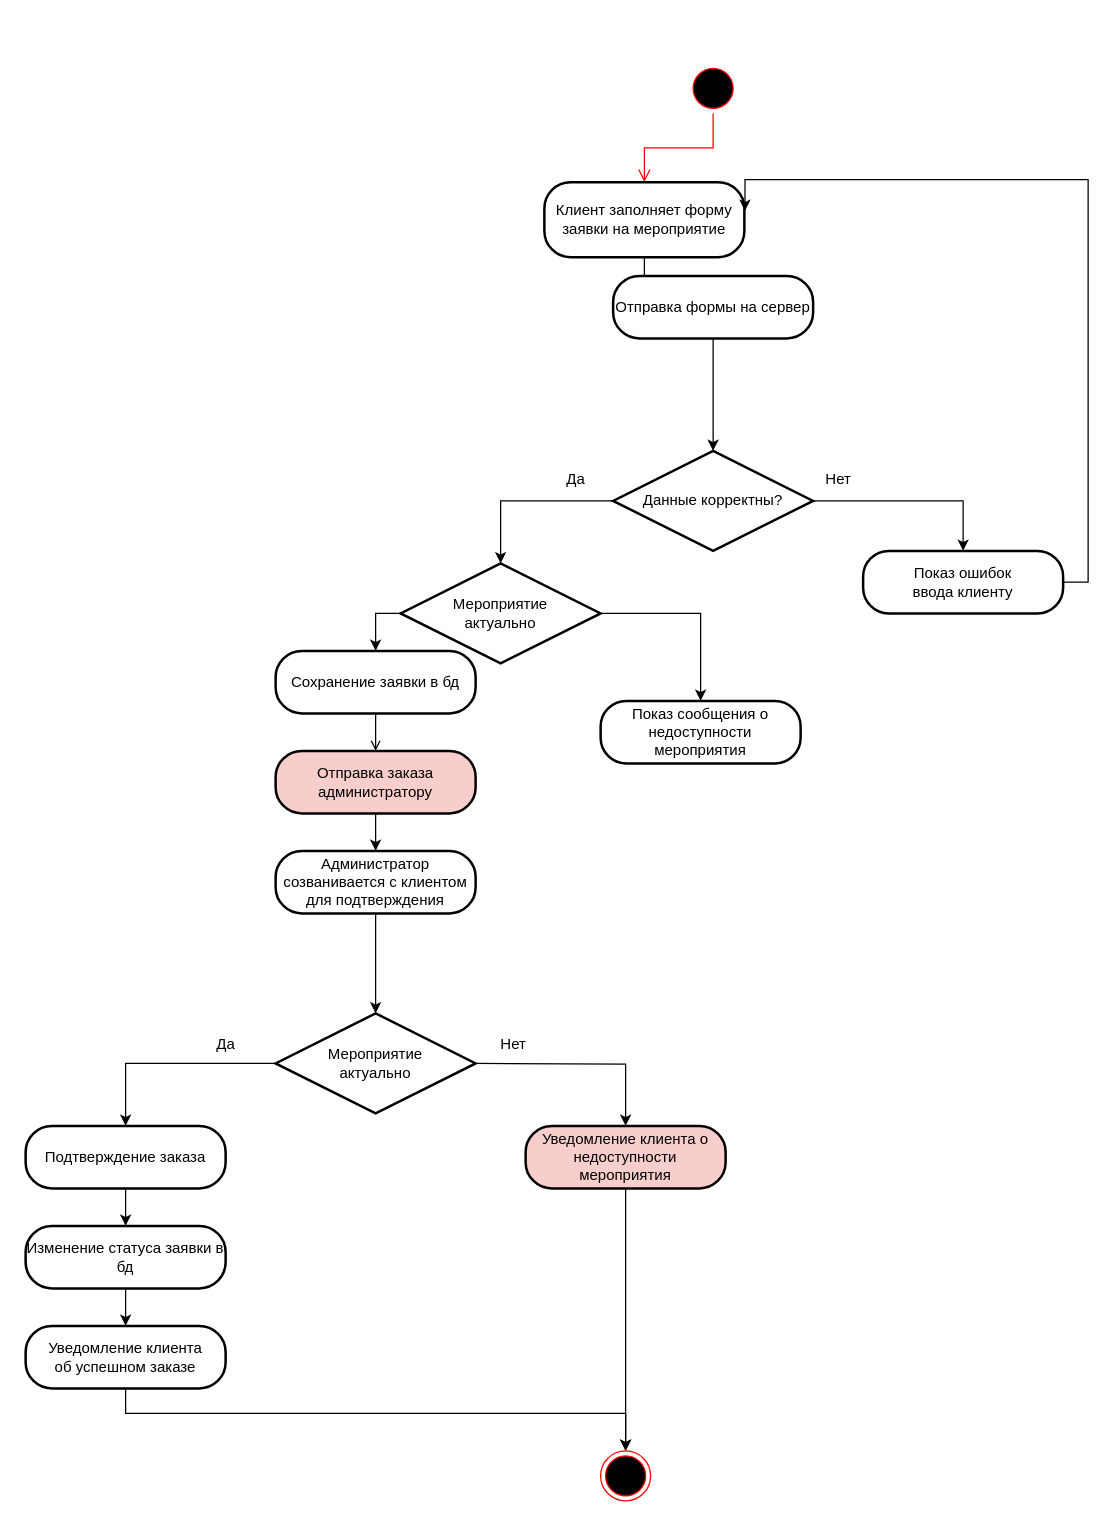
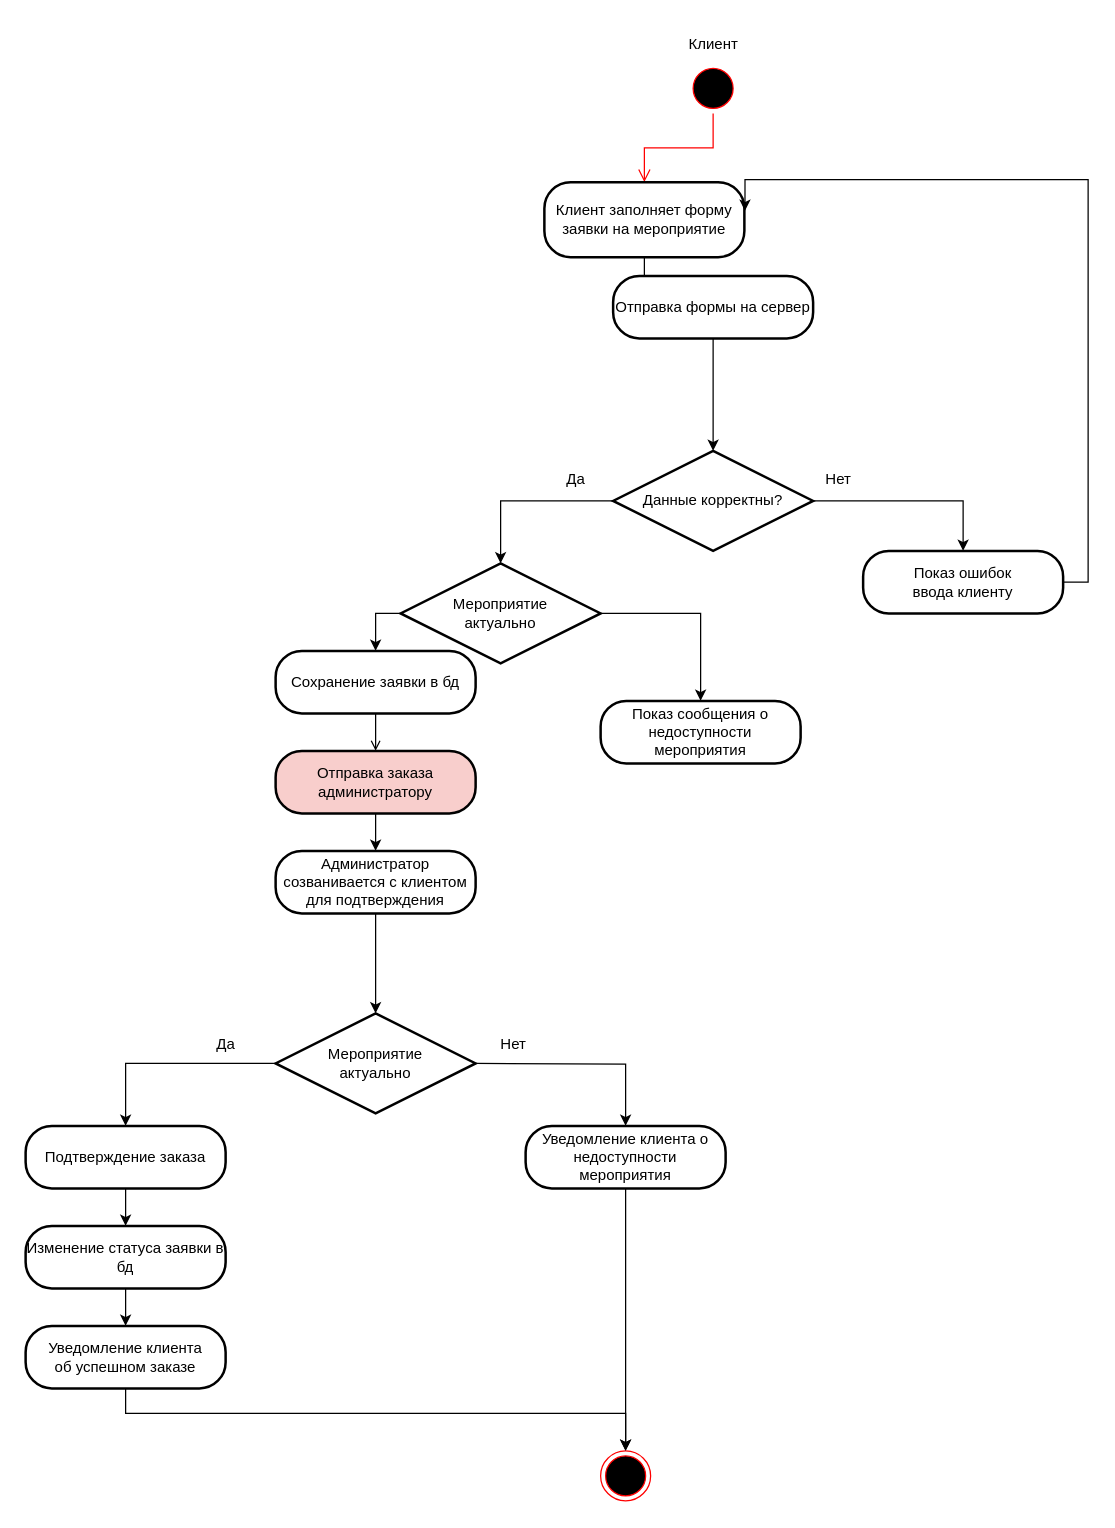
  <mxCell id="0" />
  <mxCell id="1" parent="0" />
  <mxCell id="2" value="" style="ellipse;html=1;shape=startState;fillColor=#000000;strokeColor=#ff0000;" parent="1" vertex="1"><mxGeometry x="550" y="50" width="40" height="40" as="geometry" /></mxCell>
  <mxCell id="3" value="" style="edgeStyle=orthogonalEdgeStyle;html=1;verticalAlign=bottom;endArrow=open;endSize=8;strokeColor=#ff0000;rounded=0;entryX=0.5;entryY=0;entryDx=0;entryDy=0;" parent="1" source="2" target="15" edge="1"><mxGeometry relative="1" as="geometry"><mxPoint x="500" y="550" as="targetPoint" /><Array as="points" /></mxGeometry></mxCell>
+ <mxCell id="4" value="Клиент" style="text;html=1;align=center;verticalAlign=middle;resizable=0;points=[];autosize=1;strokeColor=none;fillColor=none;" parent="1" vertex="1"><mxGeometry x="540" y="20" width="60" height="30" as="geometry" /></mxCell>
  <mxCell id="5" style="edgeStyle=orthogonalEdgeStyle;rounded=0;orthogonalLoop=1;jettySize=auto;html=1;exitX=1;exitY=0.5;exitDx=0;exitDy=0;exitPerimeter=0;entryX=0.5;entryY=0;entryDx=0;entryDy=0;" parent="1" source="6" target="9" edge="1"><mxGeometry relative="1" as="geometry" /></mxCell>
  <mxCell id="6" value="&lt;div&gt;Данные корректны?&lt;/div&gt;" style="strokeWidth=2;html=1;shape=mxgraph.flowchart.decision;whiteSpace=wrap;" parent="1" vertex="1"><mxGeometry x="490" y="360" width="160" height="80" as="geometry" /></mxCell>
  <mxCell id="7" style="edgeStyle=orthogonalEdgeStyle;rounded=0;orthogonalLoop=1;jettySize=auto;html=1;entryX=0.5;entryY=0;entryDx=0;entryDy=0;" parent="1" source="8" target="12" edge="1"><mxGeometry relative="1" as="geometry" /></mxCell>
  <mxCell id="8" value="&lt;div&gt;Отправка заказа&lt;/div&gt;&lt;div&gt;администратору&lt;/div&gt;" style="rounded=1;whiteSpace=wrap;html=1;absoluteArcSize=1;arcSize=42;strokeWidth=2;fillColor=#f8cecc;" parent="1" vertex="1"><mxGeometry x="220" y="600" width="160" height="50" as="geometry" /></mxCell>
  <mxCell id="9" value="&lt;div&gt;Показ ошибок&lt;/div&gt;&lt;div&gt;ввода клиенту&lt;/div&gt;" style="rounded=1;whiteSpace=wrap;html=1;absoluteArcSize=1;arcSize=41;strokeWidth=2;" parent="1" vertex="1"><mxGeometry x="690" y="440" width="160" height="50" as="geometry" /></mxCell>
  <mxCell id="10" value="Нет" style="text;html=1;align=center;verticalAlign=middle;resizable=0;points=[];autosize=1;strokeColor=none;fillColor=none;" parent="1" vertex="1"><mxGeometry x="650" y="368" width="40" height="30" as="geometry" /></mxCell>
  <mxCell id="11" value="Да" style="text;html=1;align=center;verticalAlign=middle;resizable=0;points=[];autosize=1;strokeColor=none;fillColor=none;" parent="1" vertex="1"><mxGeometry x="440" y="368" width="40" height="30" as="geometry" /></mxCell>
  <mxCell id="12" value="&lt;div&gt;Администратор созванивается с клиентом для подтверждения&lt;/div&gt;" style="rounded=1;whiteSpace=wrap;html=1;absoluteArcSize=1;arcSize=42;strokeWidth=2;" parent="1" vertex="1"><mxGeometry x="220" y="680" width="160" height="50" as="geometry" /></mxCell>
  <mxCell id="13" value="" style="ellipse;html=1;shape=endState;fillColor=#000000;strokeColor=#ff0000;" parent="1" vertex="1"><mxGeometry x="480" y="1160" width="40" height="40" as="geometry" /></mxCell>
  <mxCell id="14" style="edgeStyle=orthogonalEdgeStyle;rounded=0;orthogonalLoop=1;jettySize=auto;html=1;exitX=0.5;exitY=1;exitDx=0;exitDy=0;entryX=0.5;entryY=0;entryDx=0;entryDy=0;" parent="1" source="15" target="16" edge="1"><mxGeometry relative="1" as="geometry" /></mxCell>
  <mxCell id="15" value="Клиент заполняет форму заявки на мероприятие" style="rounded=1;whiteSpace=wrap;html=1;absoluteArcSize=1;arcSize=42;strokeWidth=2;" parent="1" vertex="1"><mxGeometry x="435" y="145" width="160" height="60" as="geometry" /></mxCell>
  <mxCell id="16" value="Отправка формы на сервер" style="rounded=1;whiteSpace=wrap;html=1;absoluteArcSize=1;arcSize=42;strokeWidth=2;" parent="1" vertex="1"><mxGeometry x="490" y="220" width="160" height="50" as="geometry" /></mxCell>
  <mxCell id="17" style="edgeStyle=orthogonalEdgeStyle;rounded=0;orthogonalLoop=1;jettySize=auto;html=1;entryX=0.5;entryY=0;entryDx=0;entryDy=0;entryPerimeter=0;" parent="1" source="16" target="6" edge="1"><mxGeometry relative="1" as="geometry" /></mxCell>
  <mxCell id="18" value="Мероприятие&lt;br&gt;актуально" style="strokeWidth=2;html=1;shape=mxgraph.flowchart.decision;whiteSpace=wrap;" parent="1" vertex="1"><mxGeometry x="220" y="810" width="160" height="80" as="geometry" /></mxCell>
  <mxCell id="19" value="Да" style="text;html=1;align=center;verticalAlign=middle;resizable=0;points=[];autosize=1;strokeColor=none;fillColor=none;" parent="1" vertex="1"><mxGeometry x="160" y="820" width="40" height="30" as="geometry" /></mxCell>
  <mxCell id="20" style="edgeStyle=orthogonalEdgeStyle;rounded=0;orthogonalLoop=1;jettySize=auto;html=1;entryX=0.5;entryY=0;entryDx=0;entryDy=0;entryPerimeter=0;" parent="1" source="12" target="18" edge="1"><mxGeometry relative="1" as="geometry" /></mxCell>
  <mxCell id="21" style="edgeStyle=orthogonalEdgeStyle;rounded=0;orthogonalLoop=1;jettySize=auto;html=1;exitX=1;exitY=0.5;exitDx=0;exitDy=0;exitPerimeter=0;entryX=0.5;entryY=0;entryDx=0;entryDy=0;" parent="1" target="24" edge="1"><mxGeometry relative="1" as="geometry"><mxPoint x="380" y="850" as="sourcePoint" /><mxPoint x="500" y="890" as="targetPoint" /></mxGeometry></mxCell>
  <mxCell id="22" value="Нет" style="text;html=1;align=center;verticalAlign=middle;resizable=0;points=[];autosize=1;strokeColor=none;fillColor=none;" parent="1" vertex="1"><mxGeometry x="390" y="820" width="40" height="30" as="geometry" /></mxCell>
  <mxCell id="23" style="edgeStyle=orthogonalEdgeStyle;rounded=0;orthogonalLoop=1;jettySize=auto;html=1;" parent="1" source="24" edge="1"><mxGeometry relative="1" as="geometry"><mxPoint x="500" y="1160" as="targetPoint" /></mxGeometry></mxCell>
- <mxCell id="24" value="Уведомление клиента о недоступности мероприятия" style="rounded=1;whiteSpace=wrap;html=1;absoluteArcSize=1;arcSize=42;strokeWidth=2;fillColor=#f8cecc;" parent="1" vertex="1"><mxGeometry x="420" y="900" width="160" height="50" as="geometry" /></mxCell>
+ <mxCell id="24" value="Уведомление клиента о недоступности мероприятия" style="rounded=1;whiteSpace=wrap;html=1;absoluteArcSize=1;arcSize=42;strokeWidth=2;" parent="1" vertex="1"><mxGeometry x="420" y="900" width="160" height="50" as="geometry" /></mxCell>
  <mxCell id="25" style="edgeStyle=orthogonalEdgeStyle;rounded=0;orthogonalLoop=1;jettySize=auto;html=1;entryX=0.5;entryY=0;entryDx=0;entryDy=0;" parent="1" source="26" target="28" edge="1"><mxGeometry relative="1" as="geometry" /></mxCell>
  <mxCell id="26" value="Подтверждение заказа" style="rounded=1;whiteSpace=wrap;html=1;absoluteArcSize=1;arcSize=42;strokeWidth=2;" parent="1" vertex="1"><mxGeometry x="20" y="900" width="160" height="50" as="geometry" /></mxCell>
  <mxCell id="27" style="edgeStyle=orthogonalEdgeStyle;rounded=0;orthogonalLoop=1;jettySize=auto;html=1;entryX=0.5;entryY=0;entryDx=0;entryDy=0;" parent="1" source="28" target="31" edge="1"><mxGeometry relative="1" as="geometry" /></mxCell>
  <mxCell id="28" value="Изменение статуса заявки в бд" style="rounded=1;whiteSpace=wrap;html=1;absoluteArcSize=1;arcSize=42;strokeWidth=2;" parent="1" vertex="1"><mxGeometry x="20" y="980" width="160" height="50" as="geometry" /></mxCell>
  <mxCell id="29" style="edgeStyle=orthogonalEdgeStyle;rounded=0;orthogonalLoop=1;jettySize=auto;html=1;entryX=0.5;entryY=0;entryDx=0;entryDy=0;exitX=0;exitY=0.5;exitDx=0;exitDy=0;exitPerimeter=0;" parent="1" source="18" target="26" edge="1"><mxGeometry relative="1" as="geometry"><mxPoint x="210" y="840" as="sourcePoint" /><mxPoint x="80" y="870" as="targetPoint" /><Array as="points"><mxPoint x="100" y="850" /></Array></mxGeometry></mxCell>
  <mxCell id="30" style="edgeStyle=orthogonalEdgeStyle;rounded=0;orthogonalLoop=1;jettySize=auto;html=1;entryX=0.5;entryY=0;entryDx=0;entryDy=0;" parent="1" source="31" edge="1"><mxGeometry relative="1" as="geometry"><mxPoint x="500" y="1160" as="targetPoint" /><Array as="points"><mxPoint x="100" y="1130" /><mxPoint x="500" y="1130" /></Array></mxGeometry></mxCell>
  <mxCell id="31" value="&lt;div&gt;Уведомление клиента&lt;/div&gt;&lt;div&gt;об успешном заказе&lt;/div&gt;" style="rounded=1;whiteSpace=wrap;html=1;absoluteArcSize=1;arcSize=42;strokeWidth=2;" parent="1" vertex="1"><mxGeometry x="20" y="1060" width="160" height="50" as="geometry" /></mxCell>
  <mxCell id="32" style="edgeStyle=orthogonalEdgeStyle;rounded=0;orthogonalLoop=1;jettySize=auto;html=1;entryX=1.003;entryY=0.383;entryDx=0;entryDy=0;entryPerimeter=0;" edge="1" parent="1" source="9" target="15"><mxGeometry relative="1" as="geometry"><Array as="points"><mxPoint x="870" y="465" /><mxPoint x="870" y="143" /></Array></mxGeometry></mxCell>
  <mxCell id="33" value="&lt;div&gt;Мероприятие &lt;br&gt;актуально&lt;/div&gt;" style="strokeWidth=2;html=1;shape=mxgraph.flowchart.decision;whiteSpace=wrap;" vertex="1" parent="1"><mxGeometry x="320" y="450" width="160" height="80" as="geometry" /></mxCell>
  <mxCell id="34" style="edgeStyle=orthogonalEdgeStyle;rounded=0;orthogonalLoop=1;jettySize=auto;html=1;entryX=0.5;entryY=0;entryDx=0;entryDy=0;entryPerimeter=0;" edge="1" parent="1" source="6" target="33"><mxGeometry relative="1" as="geometry"><Array as="points"><mxPoint x="400" y="400" /></Array></mxGeometry></mxCell>
  <mxCell id="35" style="edgeStyle=orthogonalEdgeStyle;rounded=0;orthogonalLoop=1;jettySize=auto;html=1;entryX=0.5;entryY=0;entryDx=0;entryDy=0;exitX=0;exitY=0.5;exitDx=0;exitDy=0;exitPerimeter=0;" edge="1" parent="1" source="33" target="39"><mxGeometry relative="1" as="geometry"><mxPoint x="360" y="540" as="sourcePoint" /><mxPoint x="300" y="580" as="targetPoint" /><Array as="points" /></mxGeometry></mxCell>
  <mxCell id="36" value="&lt;div&gt;Показ сообщения о недоступности мероприятия&lt;/div&gt;" style="rounded=1;whiteSpace=wrap;html=1;absoluteArcSize=1;arcSize=41;strokeWidth=2;" vertex="1" parent="1"><mxGeometry x="480" y="560" width="160" height="50" as="geometry" /></mxCell>
  <mxCell id="37" style="edgeStyle=orthogonalEdgeStyle;rounded=0;orthogonalLoop=1;jettySize=auto;html=1;entryX=0.5;entryY=0;entryDx=0;entryDy=0;exitX=1;exitY=0.5;exitDx=0;exitDy=0;exitPerimeter=0;" edge="1" parent="1" source="33" target="36"><mxGeometry relative="1" as="geometry"><mxPoint x="680" y="480" as="sourcePoint" /><mxPoint x="590" y="530" as="targetPoint" /><Array as="points"><mxPoint x="560" y="490" /></Array></mxGeometry></mxCell>
  <mxCell id="38" style="edgeStyle=orthogonalEdgeStyle;rounded=0;orthogonalLoop=1;jettySize=auto;html=1;endArrow=open;" edge="1" parent="1" source="39" target="8"><mxGeometry relative="1" as="geometry" /></mxCell>
  <mxCell id="39" value="Сохранение заявки в бд" style="rounded=1;whiteSpace=wrap;html=1;absoluteArcSize=1;arcSize=42;strokeWidth=2;" vertex="1" parent="1"><mxGeometry x="220" y="520" width="160" height="50" as="geometry" /></mxCell>
